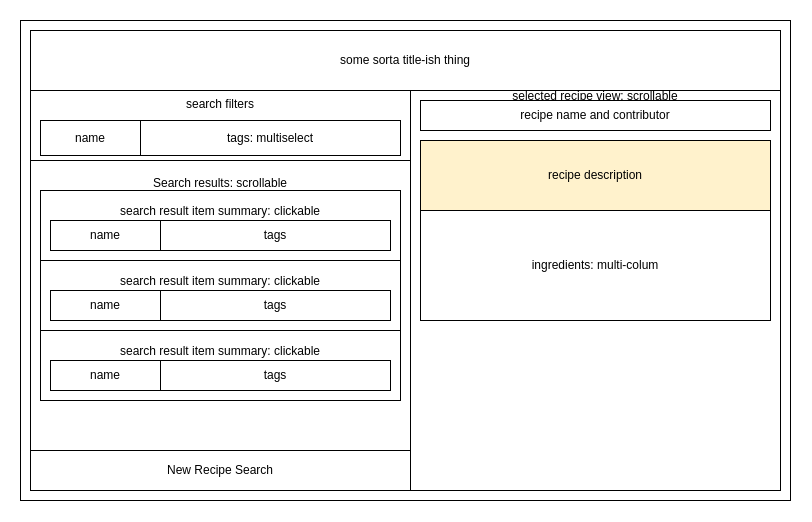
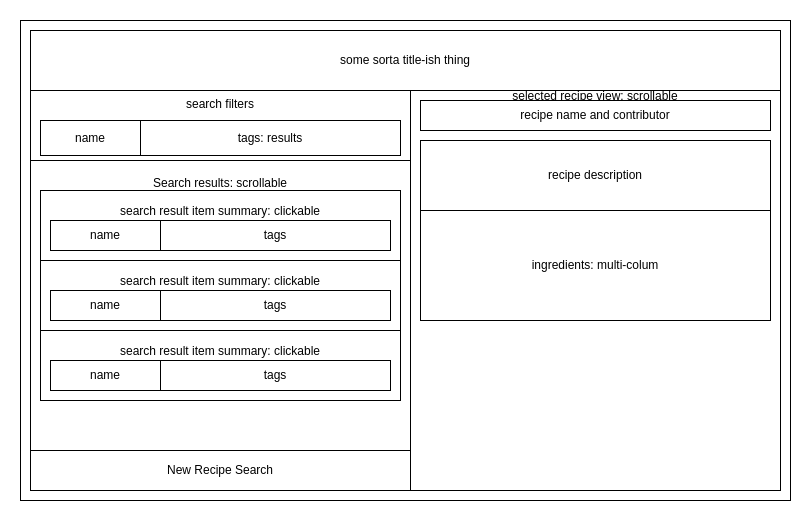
  <mxCell id="0" />
  <mxCell id="1" parent="0" />
  <mxCell id="2" value="" style="rounded=0;whiteSpace=wrap;html=1;" parent="1" vertex="1"><mxGeometry x="20" y="20" width="770" height="480" as="geometry" /></mxCell>
  <mxCell id="3" value="some sorta title-ish thing" style="rounded=0;whiteSpace=wrap;html=1;" vertex="1" parent="1"><mxGeometry x="30" y="30" width="750" height="60" as="geometry" /></mxCell>
  <mxCell id="4" value="selected recipe view: scrollable&lt;br&gt;&lt;br&gt;&lt;br&gt;&lt;br&gt;&lt;br&gt;&lt;br&gt;&lt;br&gt;&lt;br&gt;&lt;br&gt;&lt;br&gt;&lt;br&gt;&lt;br&gt;&lt;br&gt;&lt;br&gt;&lt;br&gt;&lt;br&gt;&lt;br&gt;&lt;br&gt;&lt;br&gt;&lt;br&gt;&lt;br&gt;&lt;br&gt;&lt;br&gt;&lt;br&gt;&lt;br&gt;&lt;br&gt;&lt;br&gt;&lt;br&gt;" style="rounded=0;whiteSpace=wrap;html=1;" vertex="1" parent="1"><mxGeometry x="410" y="90" width="370" height="400" as="geometry" /></mxCell>
  <mxCell id="5" value="New Recipe Search" style="rounded=0;whiteSpace=wrap;html=1;" vertex="1" parent="1"><mxGeometry x="30" y="450" width="380" height="40" as="geometry" /></mxCell>
  <mxCell id="6" value="search filters&lt;br&gt;&lt;br&gt;&lt;br&gt;&lt;br&gt;" style="rounded=0;whiteSpace=wrap;html=1;" vertex="1" parent="1"><mxGeometry x="30" y="90" width="380" height="70" as="geometry" /></mxCell>
  <mxCell id="7" value="Search results: scrollable&lt;br&gt;&lt;br&gt;&lt;br&gt;&lt;br&gt;&lt;br&gt;&lt;br&gt;&lt;br&gt;&lt;br&gt;&lt;br&gt;&lt;br&gt;&lt;br&gt;&lt;br&gt;&lt;br&gt;&lt;br&gt;&lt;br&gt;&lt;br&gt;&lt;br&gt;&lt;br&gt;" style="rounded=0;whiteSpace=wrap;html=1;" vertex="1" parent="1"><mxGeometry x="30" y="160" width="380" height="290" as="geometry" /></mxCell>
  <mxCell id="8" value="recipe name and contributor" style="rounded=0;whiteSpace=wrap;html=1;" vertex="1" parent="1"><mxGeometry x="420" y="100" width="350" height="30" as="geometry" /></mxCell>
- <mxCell id="9" value="recipe description" style="rounded=0;whiteSpace=wrap;html=1;fillColor=#fff2cc;" vertex="1" parent="1"><mxGeometry x="420" y="140" width="350" height="70" as="geometry" /></mxCell>
+ <mxCell id="9" value="recipe description" style="rounded=0;whiteSpace=wrap;html=1;" vertex="1" parent="1"><mxGeometry x="420" y="140" width="350" height="70" as="geometry" /></mxCell>
  <mxCell id="10" value="ingredients: multi-colum" style="rounded=0;whiteSpace=wrap;html=1;" vertex="1" parent="1"><mxGeometry x="420" y="210" width="350" height="110" as="geometry" /></mxCell>
  <mxCell id="11" value="name" style="rounded=0;whiteSpace=wrap;html=1;" vertex="1" parent="1"><mxGeometry x="40" y="120" width="100" height="35" as="geometry" /></mxCell>
- <mxCell id="12" value="tags: multiselect" style="rounded=0;whiteSpace=wrap;html=1;" vertex="1" parent="1"><mxGeometry x="140" y="120" width="260" height="35" as="geometry" /></mxCell>
+ <mxCell id="12" value="tags: results" style="rounded=0;whiteSpace=wrap;html=1;" vertex="1" parent="1"><mxGeometry x="140" y="120" width="260" height="35" as="geometry" /></mxCell>
  <mxCell id="13" value="search result item summary: clickable&lt;br&gt;&lt;br&gt;&lt;br&gt;" style="rounded=0;whiteSpace=wrap;html=1;" vertex="1" parent="1"><mxGeometry x="40" y="190" width="360" height="70" as="geometry" /></mxCell>
  <mxCell id="14" value="name" style="rounded=0;whiteSpace=wrap;html=1;" vertex="1" parent="1"><mxGeometry x="50" y="220" width="110" height="30" as="geometry" /></mxCell>
  <mxCell id="15" value="tags" style="rounded=0;whiteSpace=wrap;html=1;" vertex="1" parent="1"><mxGeometry x="160" y="220" width="230" height="30" as="geometry" /></mxCell>
  <mxCell id="16" value="search result item summary: clickable&lt;br&gt;&lt;br&gt;&lt;br&gt;" style="rounded=0;whiteSpace=wrap;html=1;" vertex="1" parent="1"><mxGeometry x="40" y="260" width="360" height="70" as="geometry" /></mxCell>
  <mxCell id="17" value="name" style="rounded=0;whiteSpace=wrap;html=1;" vertex="1" parent="1"><mxGeometry x="50" y="290" width="110" height="30" as="geometry" /></mxCell>
  <mxCell id="18" value="tags" style="rounded=0;whiteSpace=wrap;html=1;" vertex="1" parent="1"><mxGeometry x="160" y="290" width="230" height="30" as="geometry" /></mxCell>
  <mxCell id="19" value="search result item summary: clickable&lt;br&gt;&lt;br&gt;&lt;br&gt;" style="rounded=0;whiteSpace=wrap;html=1;" vertex="1" parent="1"><mxGeometry x="40" y="330" width="360" height="70" as="geometry" /></mxCell>
  <mxCell id="20" value="name" style="rounded=0;whiteSpace=wrap;html=1;" vertex="1" parent="1"><mxGeometry x="50" y="360" width="110" height="30" as="geometry" /></mxCell>
  <mxCell id="21" value="tags" style="rounded=0;whiteSpace=wrap;html=1;" vertex="1" parent="1"><mxGeometry x="160" y="360" width="230" height="30" as="geometry" /></mxCell>
